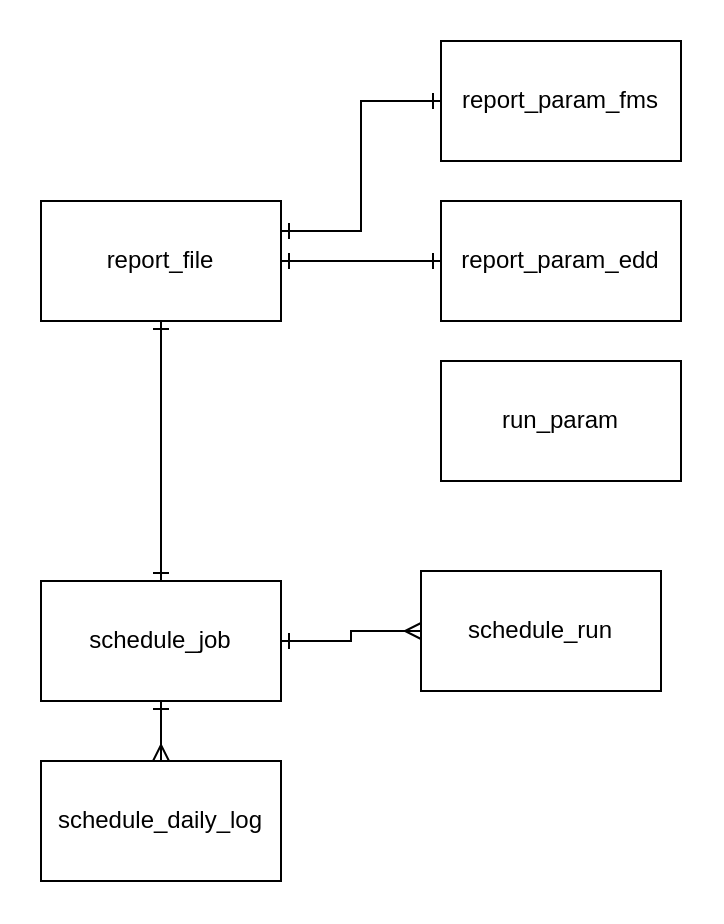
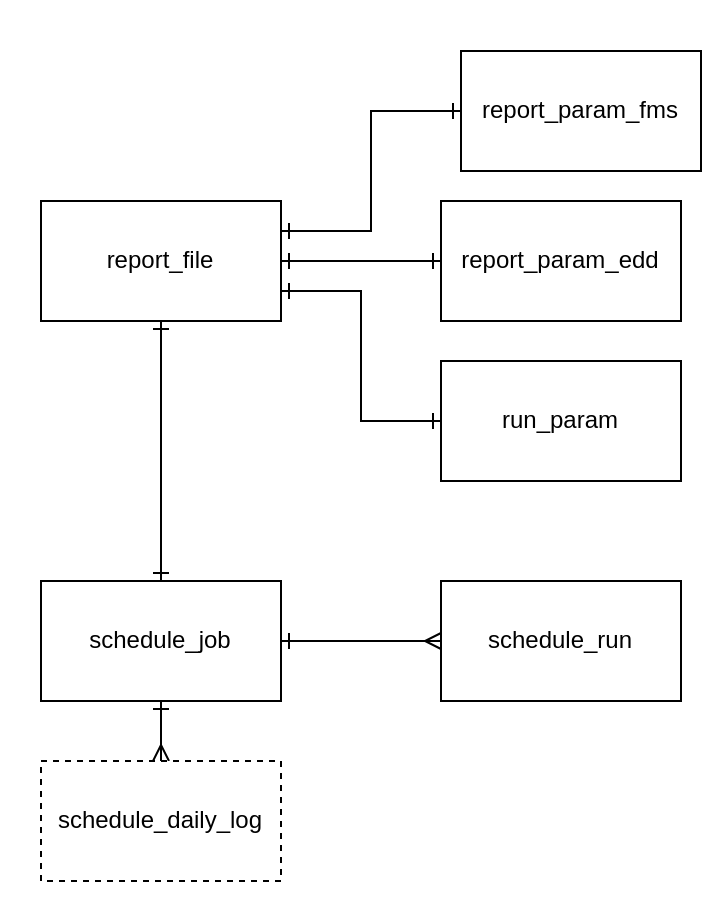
  <mxCell id="0" />
  <mxCell id="1" parent="0" />
  <mxCell id="2" style="edgeStyle=orthogonalEdgeStyle;rounded=0;orthogonalLoop=1;jettySize=auto;html=1;entryX=0.5;entryY=0;entryDx=0;entryDy=0;endArrow=ERone;endFill=0;startArrow=ERone;startFill=0;" parent="1" source="6" target="10" edge="1"><mxGeometry relative="1" as="geometry" /></mxCell>
  <mxCell id="3" value="" style="edgeStyle=orthogonalEdgeStyle;rounded=0;orthogonalLoop=1;jettySize=auto;html=1;startArrow=ERone;startFill=0;endArrow=ERone;endFill=0;" parent="1" source="6" target="7" edge="1"><mxGeometry relative="1" as="geometry" /></mxCell>
+ <mxCell id="4" style="edgeStyle=orthogonalEdgeStyle;rounded=0;orthogonalLoop=1;jettySize=auto;html=1;exitX=1;exitY=0.75;exitDx=0;exitDy=0;entryX=0;entryY=0.5;entryDx=0;entryDy=0;startArrow=ERone;startFill=0;endArrow=ERone;endFill=0;" parent="1" source="6" target="14" edge="1"><mxGeometry relative="1" as="geometry" /></mxCell>
  <mxCell id="5" style="edgeStyle=orthogonalEdgeStyle;rounded=0;orthogonalLoop=1;jettySize=auto;html=1;exitX=1;exitY=0.25;exitDx=0;exitDy=0;entryX=0;entryY=0.5;entryDx=0;entryDy=0;startArrow=ERone;startFill=0;endArrow=ERone;endFill=0;" parent="1" source="6" target="13" edge="1"><mxGeometry relative="1" as="geometry" /></mxCell>
  <mxCell id="6" value="report_file" style="rounded=0;whiteSpace=wrap;html=1;" parent="1" vertex="1"><mxGeometry x="20" y="100" width="120" height="60" as="geometry" /></mxCell>
  <mxCell id="7" value="report_param_edd" style="rounded=0;whiteSpace=wrap;html=1;" parent="1" vertex="1"><mxGeometry x="220" y="100" width="120" height="60" as="geometry" /></mxCell>
  <mxCell id="8" style="edgeStyle=orthogonalEdgeStyle;rounded=0;orthogonalLoop=1;jettySize=auto;html=1;endArrow=ERmany;endFill=0;startArrow=ERone;startFill=0;" parent="1" source="10" target="11" edge="1"><mxGeometry relative="1" as="geometry" /></mxCell>
  <mxCell id="9" style="edgeStyle=orthogonalEdgeStyle;rounded=0;orthogonalLoop=1;jettySize=auto;html=1;entryX=0.5;entryY=0;entryDx=0;entryDy=0;endArrow=ERmany;endFill=0;startArrow=ERone;startFill=0;" parent="1" source="10" target="12" edge="1"><mxGeometry relative="1" as="geometry" /></mxCell>
  <mxCell id="10" value="schedule_job" style="rounded=0;whiteSpace=wrap;html=1;" parent="1" vertex="1"><mxGeometry x="20" y="290" width="120" height="60" as="geometry" /></mxCell>
- <mxCell id="11" value="schedule_run" style="rounded=0;whiteSpace=wrap;html=1;" parent="1" vertex="1"><mxGeometry x="210" y="285" width="120" height="60" as="geometry" /></mxCell>
- <mxCell id="12" value="schedule_daily_log" style="rounded=0;whiteSpace=wrap;html=1;" parent="1" vertex="1"><mxGeometry x="20" y="380" width="120" height="60" as="geometry" /></mxCell>
- <mxCell id="13" value="report_param_fms" style="rounded=0;whiteSpace=wrap;html=1;" parent="1" vertex="1"><mxGeometry x="220" y="20" width="120" height="60" as="geometry" /></mxCell>
+ <mxCell id="11" value="schedule_run" style="rounded=0;whiteSpace=wrap;html=1;" parent="1" vertex="1"><mxGeometry x="220" y="290" width="120" height="60" as="geometry" /></mxCell>
+ <mxCell id="12" value="schedule_daily_log" style="rounded=0;whiteSpace=wrap;html=1;dashed=1;" parent="1" vertex="1"><mxGeometry x="20" y="380" width="120" height="60" as="geometry" /></mxCell>
+ <mxCell id="13" value="report_param_fms" style="rounded=0;whiteSpace=wrap;html=1;" parent="1" vertex="1"><mxGeometry x="230" y="25" width="120" height="60" as="geometry" /></mxCell>
  <mxCell id="14" value="run_param&lt;br&gt;" style="rounded=0;whiteSpace=wrap;html=1;" parent="1" vertex="1"><mxGeometry x="220" y="180" width="120" height="60" as="geometry" /></mxCell>
